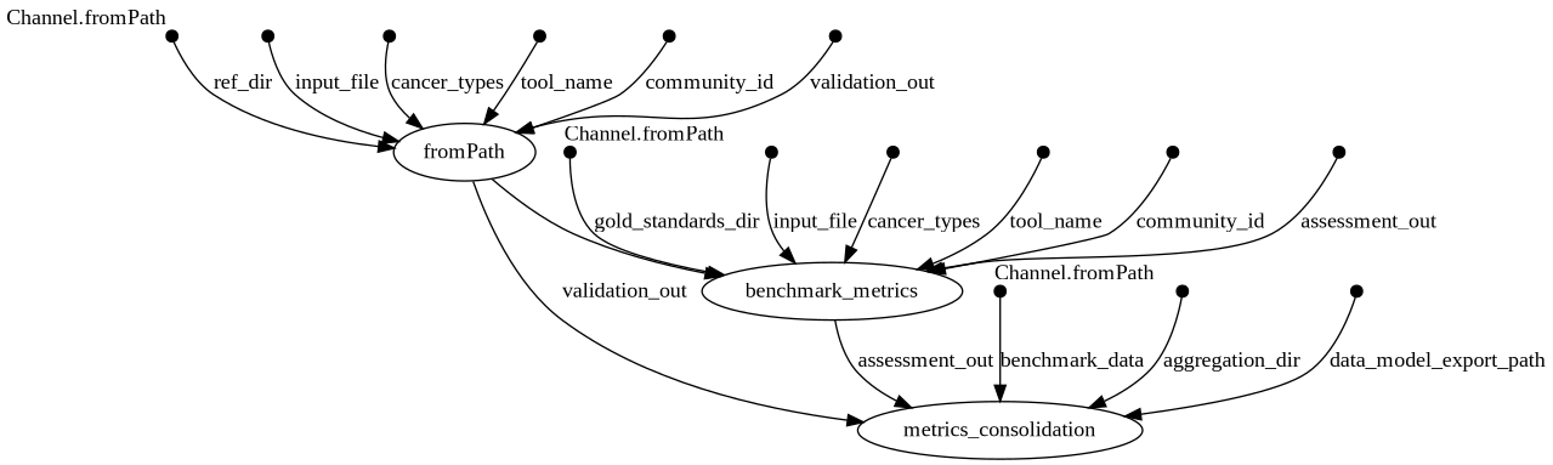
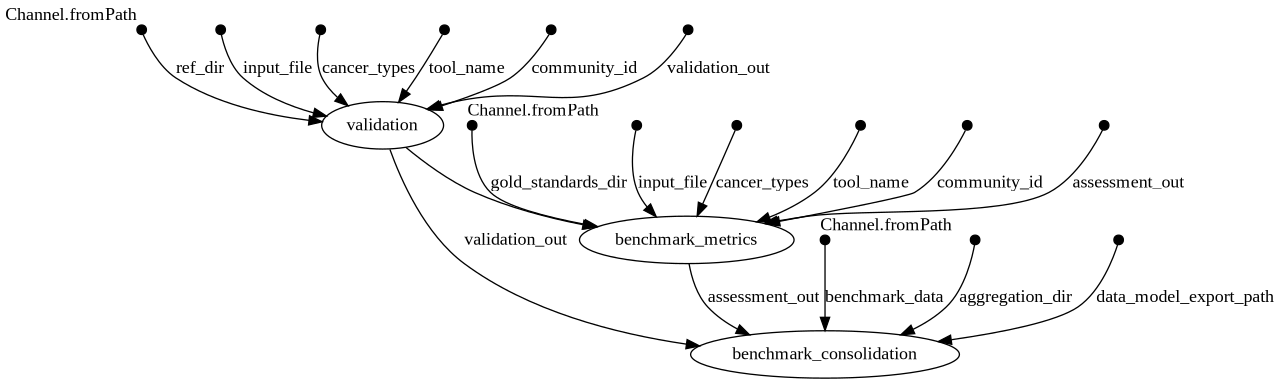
  digraph {
    fontname="Liberation Serif"
    node [fixedsize=true fontname="Liberation Serif" shape=point]
    edge [fontname="Liberation Serif"]
    p0 [width=0.1 xlabel="Channel.fromPath"]
-   n2 [label=fromPath fixedsize="" shape=""]
+   n2 [label=validation fixedsize="" shape=""]
    n3 [label=benchmark_metrics fixedsize="" shape=""]
-   n4 [label=metrics_consolidation fixedsize="" shape=""]
+   n4 [label=benchmark_consolidation fixedsize="" shape=""]
    p1 [width=0.1 xlabel="Channel.fromPath"]
    p2 [width=0.1 xlabel="Channel.fromPath"]
    p3 [width=0.1]
    p4 [width=0.1]
    p5 [width=0.1]
    p6 [width=0.1]
    p7 [width=0.1]
    p9 [width=0.1]
    p10 [width=0.1]
    p11 [width=0.1]
    p12 [width=0.1]
    p13 [width=0.1]
    p15 [width=0.1]
    p16 [width=0.1]
    p0 -> n2 [label=ref_dir]
    n2 -> n3
    n2 -> n4 [label=validation_out]
    n3 -> n4 [label=assessment_out]
    p1 -> n3 [label=gold_standards_dir]
    p2 -> n4 [label=benchmark_data]
    p3 -> n2 [label=input_file]
    p4 -> n2 [label=cancer_types]
    p5 -> n2 [label=tool_name]
    p6 -> n2 [label=community_id]
    p7 -> n2 [label=validation_out]
    p9 -> n3 [label=input_file]
    p10 -> n3 [label=cancer_types]
    p11 -> n3 [label=tool_name]
    p12 -> n3 [label=community_id]
    p13 -> n3 [label=assessment_out]
    p15 -> n4 [label=aggregation_dir]
    p16 -> n4 [label=data_model_export_path]
  }
